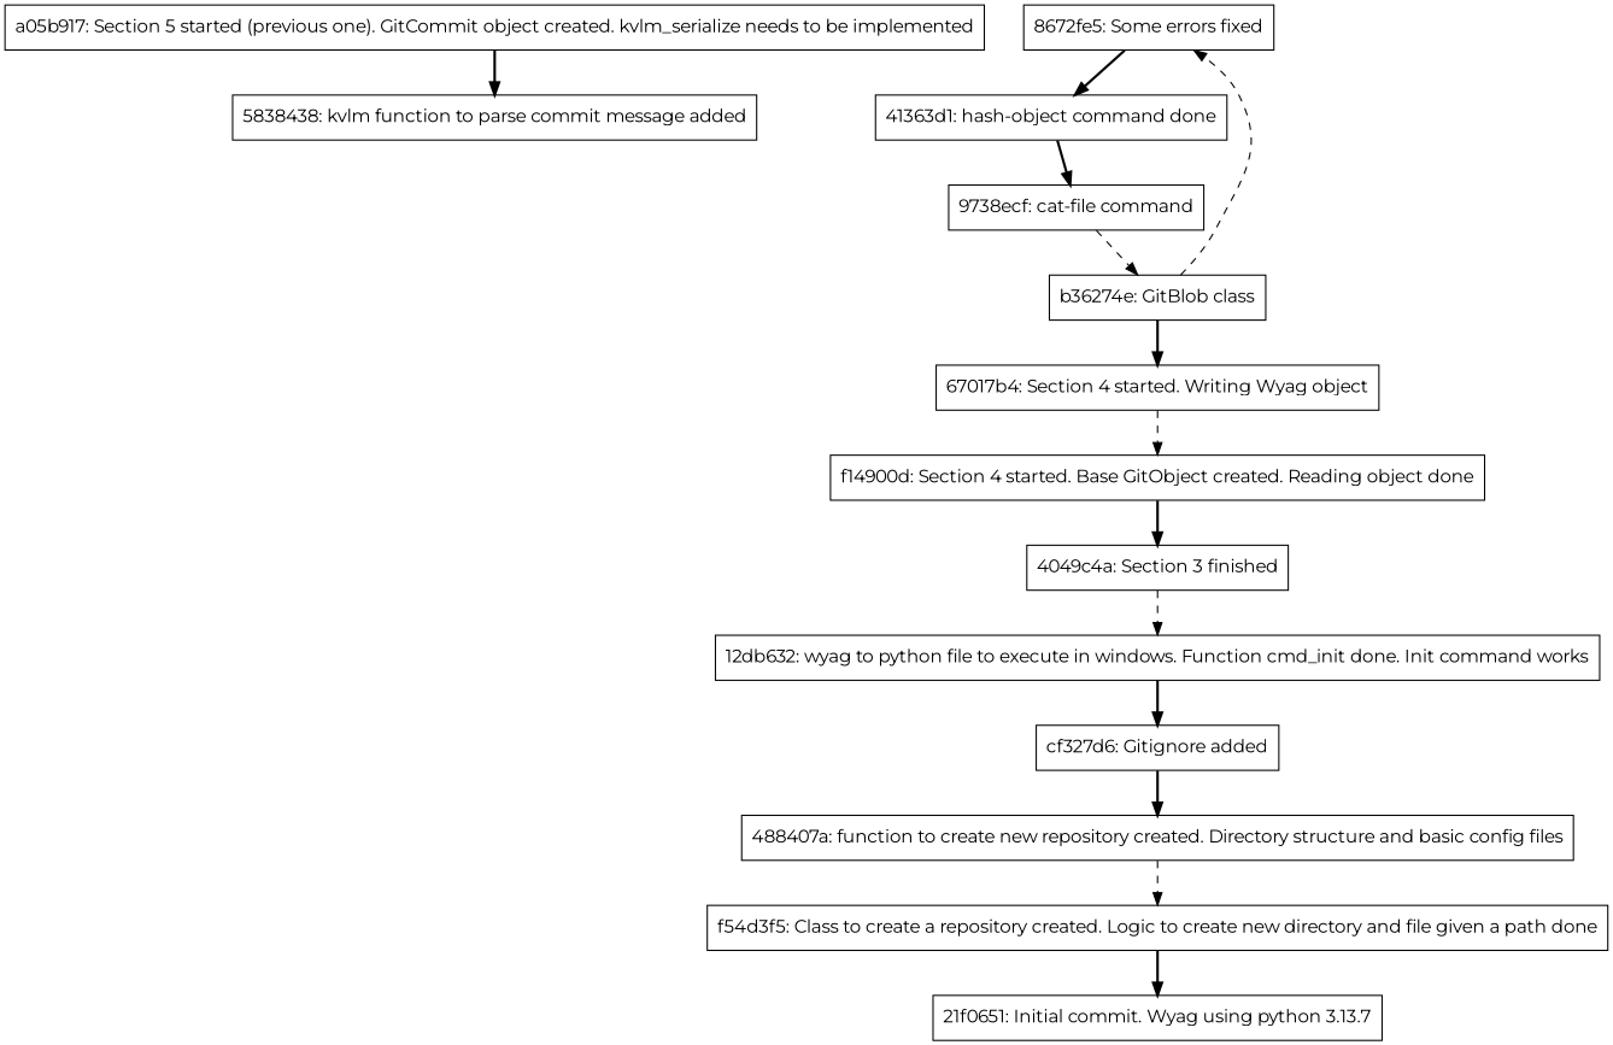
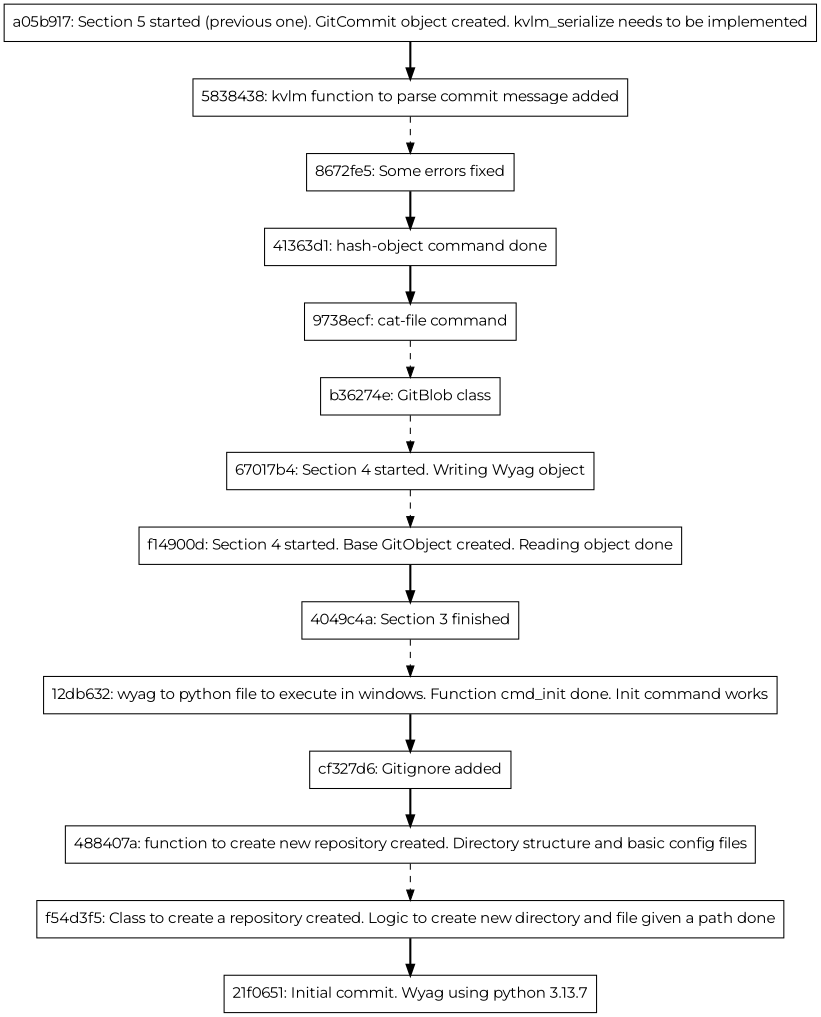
  digraph {
    fontname=Montserrat
    node [fontname=Montserrat shape=rect]
    edge [fontname=Montserrat style=bold]
    n1 [label="a05b917: Section 5 started (previous one). GitCommit object created. kvlm_serialize needs to be implemented"]
    n2 [label="5838438: kvlm function to parse commit message added"]
    n3 [label="8672fe5: Some errors fixed"]
    n4 [label="41363d1: hash-object command done"]
    n5 [label="9738ecf: cat-file command"]
    n6 [label="b36274e: GitBlob class"]
    n7 [label="67017b4: Section 4 started. Writing Wyag object"]
    n8 [label="f14900d: Section 4 started. Base GitObject created. Reading object done"]
    n9 [label="4049c4a: Section 3 finished"]
    n10 [label="12db632: wyag to python file to execute in windows. Function cmd_init done. Init command works"]
    n11 [label="cf327d6: Gitignore added"]
    n12 [label="488407a: function to create new repository created. Directory structure and basic config files"]
    n13 [label="f54d3f5: Class to create a repository created. Logic to create new directory and file given a path done"]
    n14 [label="21f0651: Initial commit. Wyag using python 3.13.7"]
    n1 -> n2
-   n6 -> n3 [style=dashed]
+   n2 -> n3 [style=dashed]
    n3 -> n4
    n4 -> n5
    n5 -> n6 [style=dashed]
-   n6 -> n7
+   n6 -> n7 [style=dashed]
    n7 -> n8 [style=dashed]
    n8 -> n9
    n9 -> n10 [style=dashed]
    n10 -> n11
    n11 -> n12
    n12 -> n13 [style=dashed]
    n13 -> n14
  }
